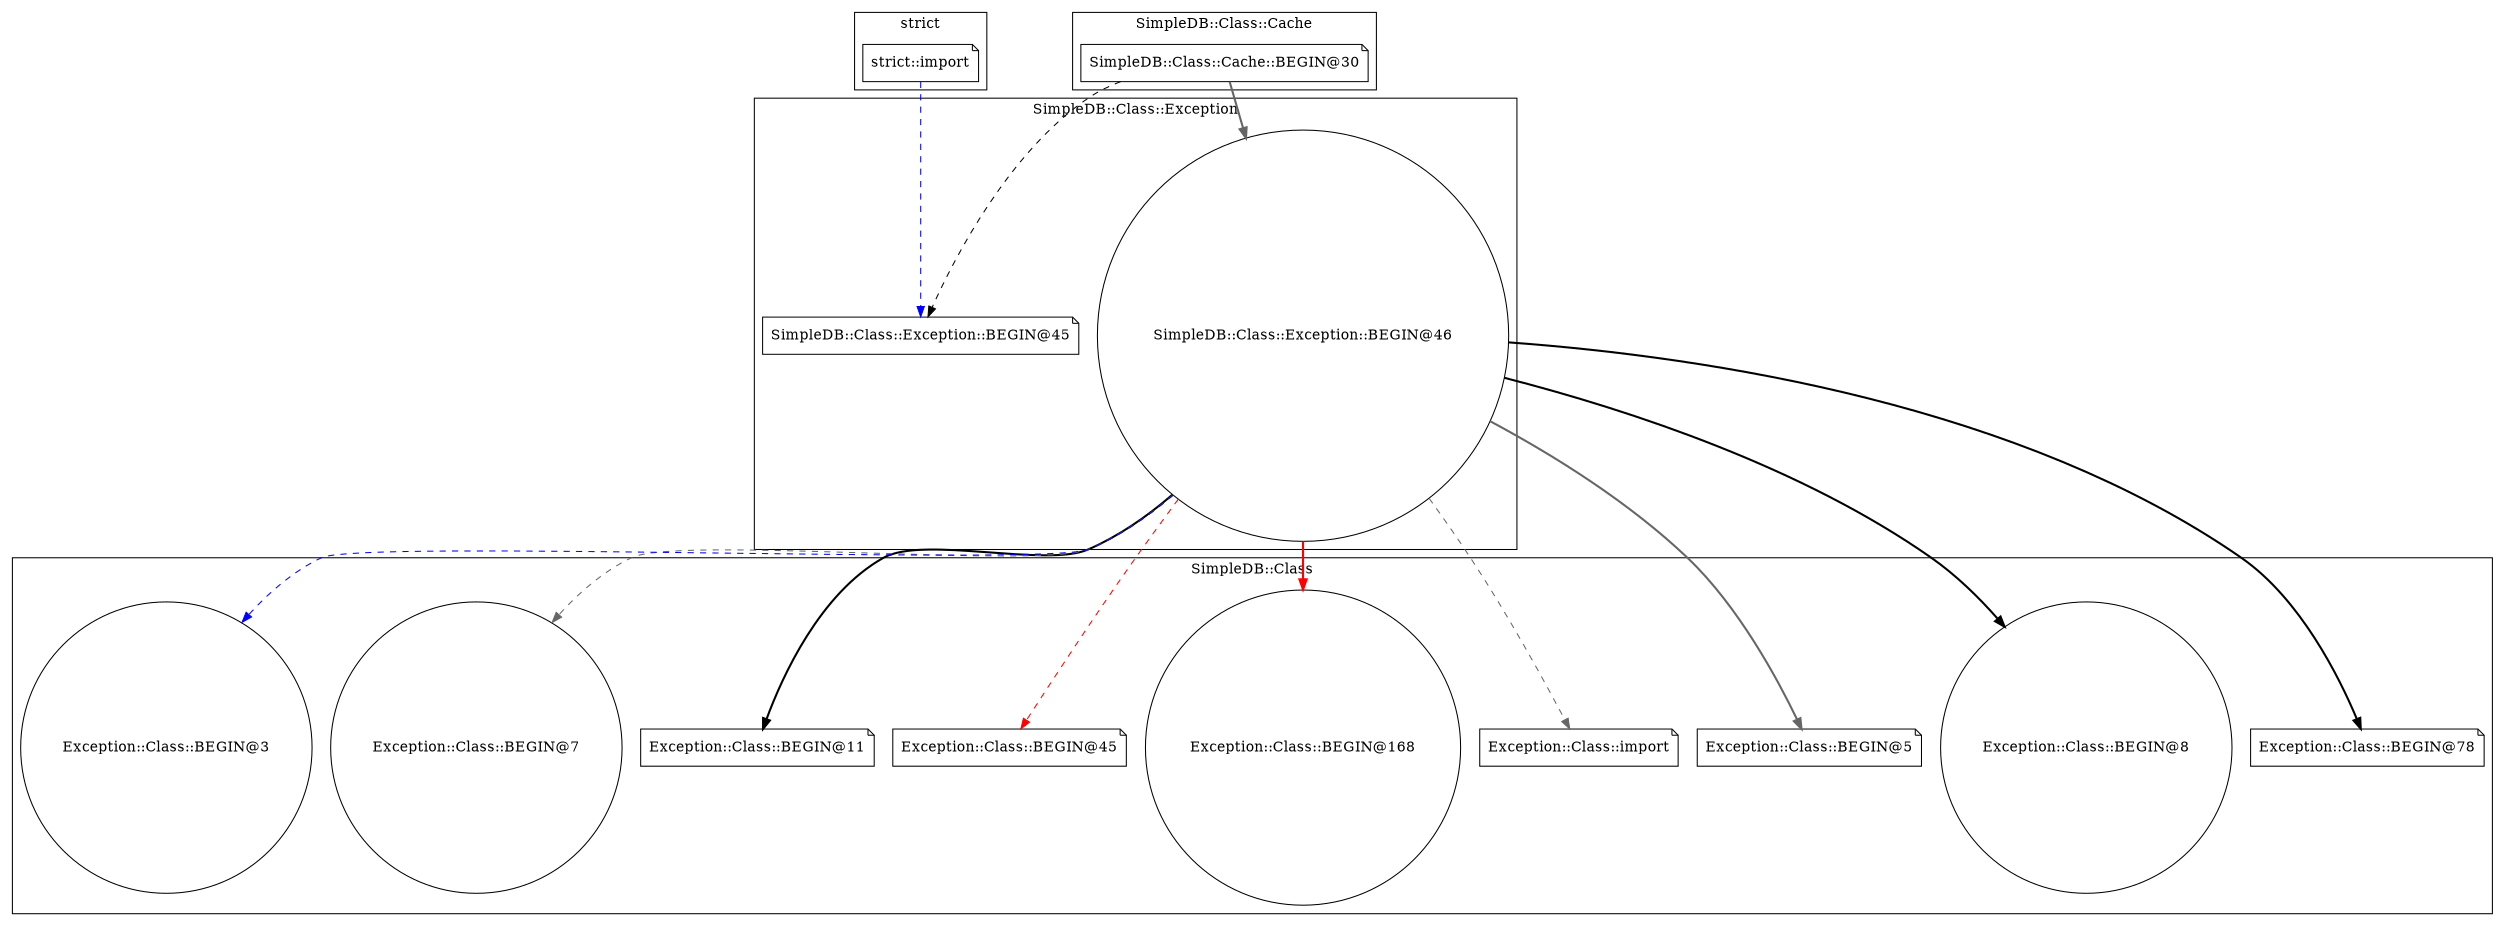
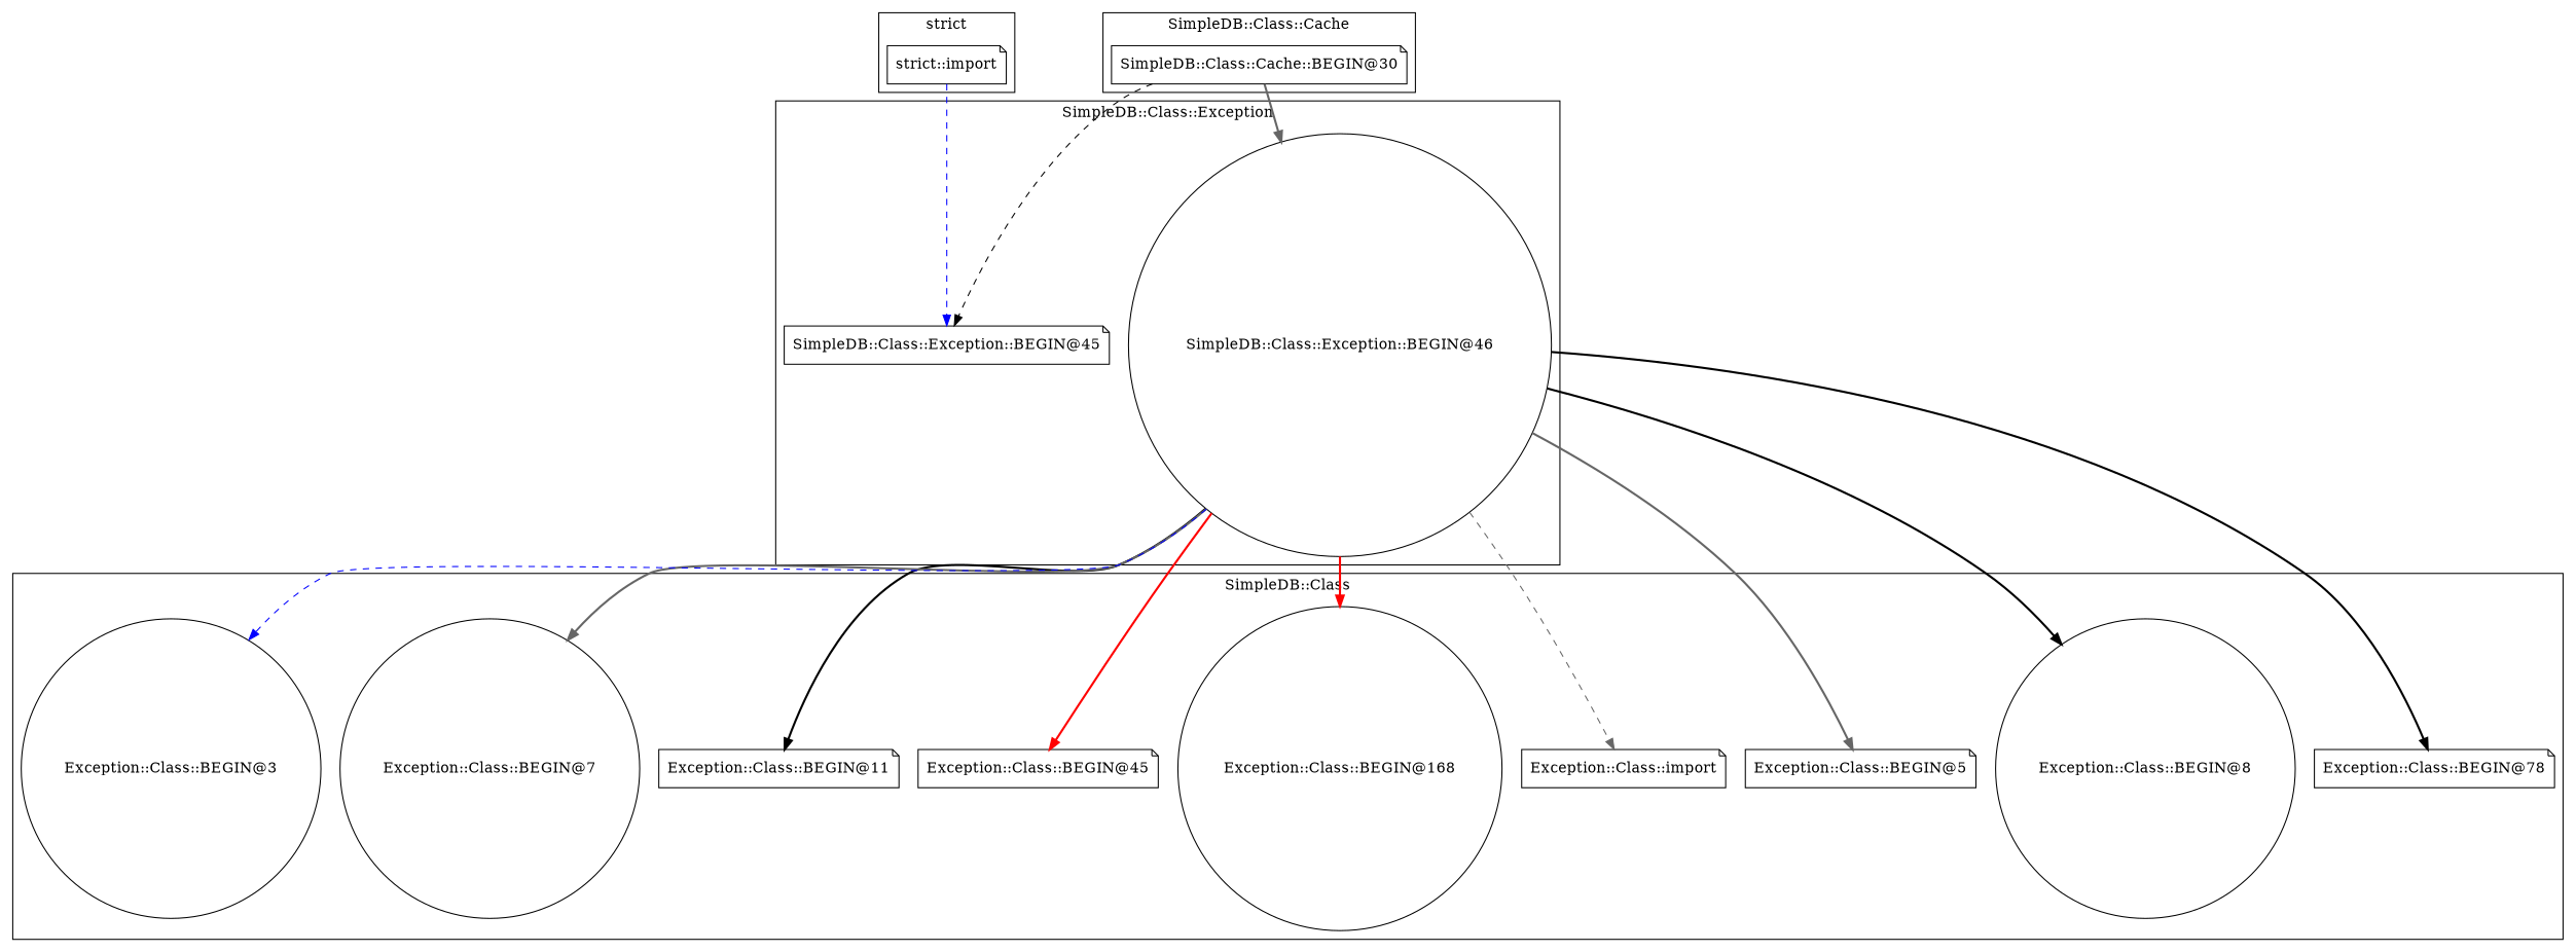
  digraph {
    node [shape=note]
    edge [color=black style=bold]
    "strict::import"
    "SimpleDB::Class::Cache::BEGIN@30"
    "SimpleDB::Class::Exception::BEGIN@45"
    "SimpleDB::Class::Exception::BEGIN@46" [shape=circle]
    "Exception::Class::BEGIN@78"
    "Exception::Class::BEGIN@8" [shape=circle]
    "Exception::Class::BEGIN@5"
    "Exception::Class::import"
    "Exception::Class::BEGIN@168" [shape=circle]
    "Exception::Class::BEGIN@45"
    "Exception::Class::BEGIN@11"
    "Exception::Class::BEGIN@7" [shape=circle]
    "Exception::Class::BEGIN@3" [shape=circle]
    subgraph cluster_1 {
      label="strict"
      "strict::import"
    }
    subgraph cluster_2 {
      label="SimpleDB::Class::Cache"
      "SimpleDB::Class::Cache::BEGIN@30"
    }
    subgraph cluster_3 {
      label="SimpleDB::Class::Exception"
      "SimpleDB::Class::Exception::BEGIN@45"
      "SimpleDB::Class::Exception::BEGIN@46"
    }
    subgraph cluster_4 {
      label="SimpleDB::Class"
      "Exception::Class::BEGIN@78"
      "Exception::Class::BEGIN@8"
      "Exception::Class::BEGIN@5"
      "Exception::Class::import"
      "Exception::Class::BEGIN@168"
      "Exception::Class::BEGIN@45"
      "Exception::Class::BEGIN@11"
      "Exception::Class::BEGIN@7"
      "Exception::Class::BEGIN@3"
    }
    "strict::import" -> "SimpleDB::Class::Exception::BEGIN@45" [color=blue style=dashed]
    "SimpleDB::Class::Cache::BEGIN@30" -> "SimpleDB::Class::Exception::BEGIN@45" [style=dashed]
    "SimpleDB::Class::Cache::BEGIN@30" -> "SimpleDB::Class::Exception::BEGIN@46" [color=gray40]
    "SimpleDB::Class::Exception::BEGIN@46" -> "Exception::Class::BEGIN@78"
    "SimpleDB::Class::Exception::BEGIN@46" -> "Exception::Class::BEGIN@8"
    "SimpleDB::Class::Exception::BEGIN@46" -> "Exception::Class::BEGIN@5" [color=gray40]
    "SimpleDB::Class::Exception::BEGIN@46" -> "Exception::Class::import" [color=gray40 style=dashed]
    "SimpleDB::Class::Exception::BEGIN@46" -> "Exception::Class::BEGIN@168" [color=red]
-   "SimpleDB::Class::Exception::BEGIN@46" -> "Exception::Class::BEGIN@45" [color=red style=dashed]
+   "SimpleDB::Class::Exception::BEGIN@46" -> "Exception::Class::BEGIN@45" [color=red]
    "SimpleDB::Class::Exception::BEGIN@46" -> "Exception::Class::BEGIN@11"
-   "SimpleDB::Class::Exception::BEGIN@46" -> "Exception::Class::BEGIN@7" [color=gray40 style=dashed]
+   "SimpleDB::Class::Exception::BEGIN@46" -> "Exception::Class::BEGIN@7" [color=gray40]
    "SimpleDB::Class::Exception::BEGIN@46" -> "Exception::Class::BEGIN@3" [color=blue style=dashed]
  }
